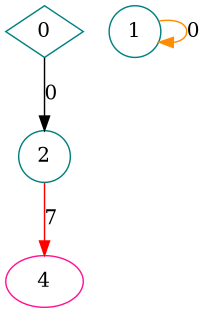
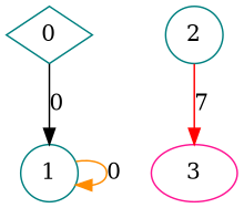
  digraph {
    node [color=teal shape=circle]
    n1 [label=0 shape=diamond]
    n2 [label=1]
    n3 [label=2]
-   n4 [color=deeppink label=4 shape=ellipse]
-   n1 -> n3 [color=black label=0]
+   n4 [color=deeppink label=3 shape=ellipse]
+   n1 -> n2 [color=black label=0]
    n2 -> n2 [color=darkorange label=0]
    n3 -> n4 [color=red label=7]
  }
